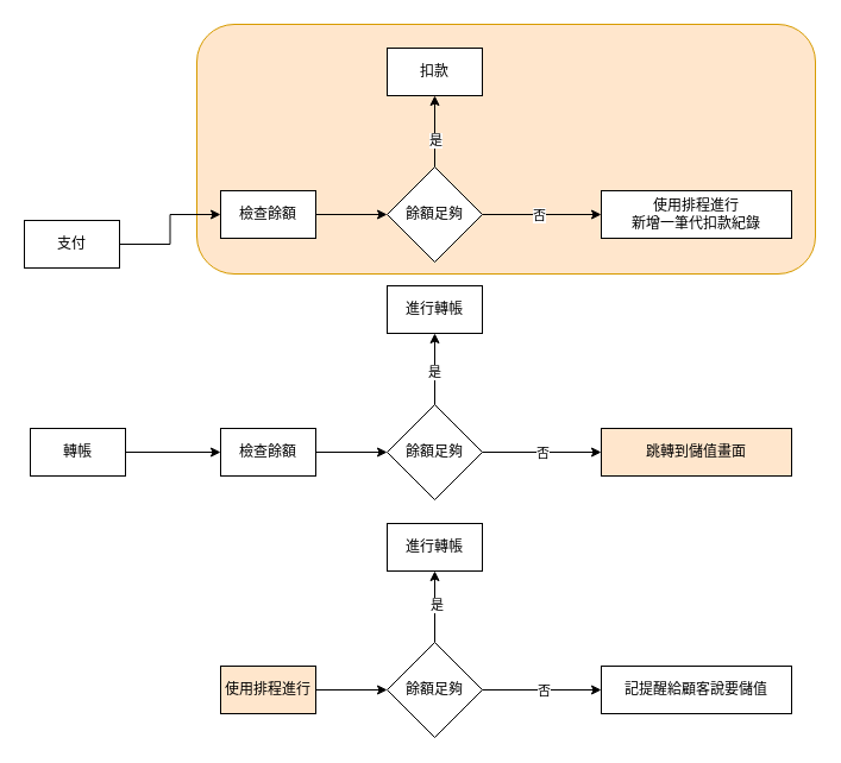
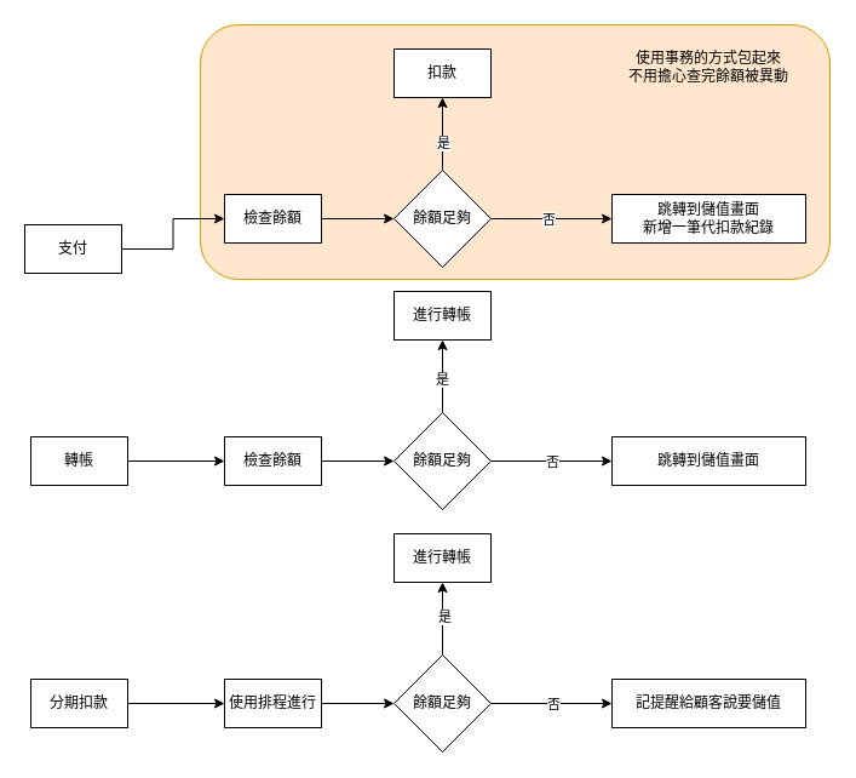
  <mxCell id="0" />
  <mxCell id="1" parent="0" />
  <mxCell id="2" value="" style="rounded=1;whiteSpace=wrap;html=1;fillColor=#ffe6cc;strokeColor=#d79b00;" vertex="1" parent="1"><mxGeometry x="165" y="20" width="520" height="210" as="geometry" /></mxCell>
  <mxCell id="3" value="" style="edgeStyle=orthogonalEdgeStyle;rounded=0;orthogonalLoop=1;jettySize=auto;html=1;" edge="1" parent="1" source="4" target="6"><mxGeometry relative="1" as="geometry" /></mxCell>
  <mxCell id="4" value="支付" style="rounded=0;whiteSpace=wrap;html=1;" vertex="1" parent="1"><mxGeometry x="20" y="185" width="80" height="40" as="geometry" /></mxCell>
  <mxCell id="5" value="" style="edgeStyle=orthogonalEdgeStyle;rounded=0;orthogonalLoop=1;jettySize=auto;html=1;" edge="1" parent="1" source="6" target="11"><mxGeometry relative="1" as="geometry" /></mxCell>
  <mxCell id="6" value="檢查餘額" style="rounded=0;whiteSpace=wrap;html=1;" vertex="1" parent="1"><mxGeometry x="185" y="160" width="80" height="40" as="geometry" /></mxCell>
  <mxCell id="7" value="" style="edgeStyle=orthogonalEdgeStyle;rounded=0;orthogonalLoop=1;jettySize=auto;html=1;" edge="1" parent="1" source="11" target="12"><mxGeometry relative="1" as="geometry" /></mxCell>
  <mxCell id="8" value="是" style="edgeLabel;html=1;align=center;verticalAlign=middle;resizable=0;points=[];" vertex="1" connectable="0" parent="7"><mxGeometry x="-0.236" relative="1" as="geometry"><mxPoint as="offset" /></mxGeometry></mxCell>
  <mxCell id="9" value="" style="edgeStyle=orthogonalEdgeStyle;rounded=0;orthogonalLoop=1;jettySize=auto;html=1;" edge="1" parent="1" source="11" target="13"><mxGeometry relative="1" as="geometry" /></mxCell>
  <mxCell id="10" value="否" style="edgeLabel;html=1;align=center;verticalAlign=middle;resizable=0;points=[];" vertex="1" connectable="0" parent="9"><mxGeometry x="-0.055" relative="1" as="geometry"><mxPoint as="offset" /></mxGeometry></mxCell>
  <mxCell id="11" value="餘額足夠" style="rhombus;whiteSpace=wrap;html=1;" vertex="1" parent="1"><mxGeometry x="325" y="140" width="80" height="80" as="geometry" /></mxCell>
  <mxCell id="12" value="扣款" style="rounded=0;whiteSpace=wrap;html=1;" vertex="1" parent="1"><mxGeometry x="325" y="40" width="80" height="40" as="geometry" /></mxCell>
- <mxCell id="13" value="使用排程進行&lt;div&gt;新增一筆代扣款紀錄&lt;/div&gt;" style="rounded=0;whiteSpace=wrap;html=1;" vertex="1" parent="1"><mxGeometry x="505" y="160" width="160" height="40" as="geometry" /></mxCell>
+ <mxCell id="13" value="跳轉到儲值畫面&lt;div&gt;新增一筆代扣款紀錄&lt;/div&gt;" style="rounded=0;whiteSpace=wrap;html=1;" vertex="1" parent="1"><mxGeometry x="505" y="160" width="160" height="40" as="geometry" /></mxCell>
  <mxCell id="14" value="" style="edgeStyle=orthogonalEdgeStyle;rounded=0;orthogonalLoop=1;jettySize=auto;html=1;" edge="1" parent="1" source="15" target="21"><mxGeometry relative="1" as="geometry" /></mxCell>
  <mxCell id="15" value="轉帳" style="rounded=0;whiteSpace=wrap;html=1;" vertex="1" parent="1"><mxGeometry x="25" y="360" width="80" height="40" as="geometry" /></mxCell>
+ <mxCell id="16" value="" style="edgeStyle=orthogonalEdgeStyle;rounded=0;orthogonalLoop=1;jettySize=auto;html=1;" edge="1" parent="1" source="17" target="19"><mxGeometry relative="1" as="geometry" /></mxCell>
+ <mxCell id="17" value="分期扣款" style="rounded=0;whiteSpace=wrap;html=1;" vertex="1" parent="1"><mxGeometry x="25" y="560" width="80" height="40" as="geometry" /></mxCell>
  <mxCell id="18" value="" style="edgeStyle=orthogonalEdgeStyle;rounded=0;orthogonalLoop=1;jettySize=auto;html=1;" edge="1" parent="1" source="19" target="33"><mxGeometry relative="1" as="geometry" /></mxCell>
- <mxCell id="19" value="使用排程進行" style="rounded=0;whiteSpace=wrap;html=1;fillColor=#ffe6cc;" vertex="1" parent="1"><mxGeometry x="185" y="560" width="80" height="40" as="geometry" /></mxCell>
+ <mxCell id="19" value="使用排程進行" style="rounded=0;whiteSpace=wrap;html=1;" vertex="1" parent="1"><mxGeometry x="185" y="560" width="80" height="40" as="geometry" /></mxCell>
  <mxCell id="20" value="" style="edgeStyle=orthogonalEdgeStyle;rounded=0;orthogonalLoop=1;jettySize=auto;html=1;" edge="1" parent="1" source="21" target="26"><mxGeometry relative="1" as="geometry" /></mxCell>
  <mxCell id="21" value="檢查餘額" style="rounded=0;whiteSpace=wrap;html=1;" vertex="1" parent="1"><mxGeometry x="185" y="360" width="80" height="40" as="geometry" /></mxCell>
  <mxCell id="22" value="" style="edgeStyle=orthogonalEdgeStyle;rounded=0;orthogonalLoop=1;jettySize=auto;html=1;" edge="1" parent="1" source="26" target="27"><mxGeometry relative="1" as="geometry" /></mxCell>
  <mxCell id="23" value="是" style="edgeLabel;html=1;align=center;verticalAlign=middle;resizable=0;points=[];" vertex="1" connectable="0" parent="22"><mxGeometry x="-0.051" y="1" relative="1" as="geometry"><mxPoint as="offset" /></mxGeometry></mxCell>
  <mxCell id="24" value="" style="edgeStyle=orthogonalEdgeStyle;rounded=0;orthogonalLoop=1;jettySize=auto;html=1;" edge="1" parent="1" source="26" target="28"><mxGeometry relative="1" as="geometry" /></mxCell>
  <mxCell id="25" value="否" style="edgeLabel;html=1;align=center;verticalAlign=middle;resizable=0;points=[];" vertex="1" connectable="0" parent="24"><mxGeometry x="-0.008" relative="1" as="geometry"><mxPoint as="offset" /></mxGeometry></mxCell>
  <mxCell id="26" value="餘額足夠" style="rhombus;whiteSpace=wrap;html=1;" vertex="1" parent="1"><mxGeometry x="325" y="340" width="80" height="80" as="geometry" /></mxCell>
  <mxCell id="27" value="進行轉帳" style="rounded=0;whiteSpace=wrap;html=1;" vertex="1" parent="1"><mxGeometry x="325" y="240" width="80" height="40" as="geometry" /></mxCell>
- <mxCell id="28" value="跳轉到儲值畫面" style="rounded=0;whiteSpace=wrap;html=1;fillColor=#ffe6cc;" vertex="1" parent="1"><mxGeometry x="505" y="360" width="160" height="40" as="geometry" /></mxCell>
+ <mxCell id="28" value="跳轉到儲值畫面" style="rounded=0;whiteSpace=wrap;html=1;" vertex="1" parent="1"><mxGeometry x="505" y="360" width="160" height="40" as="geometry" /></mxCell>
  <mxCell id="29" value="" style="edgeStyle=orthogonalEdgeStyle;rounded=0;orthogonalLoop=1;jettySize=auto;html=1;" edge="1" parent="1" source="33" target="34"><mxGeometry relative="1" as="geometry" /></mxCell>
  <mxCell id="30" value="是" style="edgeLabel;html=1;align=center;verticalAlign=middle;resizable=0;points=[];" vertex="1" connectable="0" parent="29"><mxGeometry x="0.064" y="-1" relative="1" as="geometry"><mxPoint as="offset" /></mxGeometry></mxCell>
  <mxCell id="31" value="" style="edgeStyle=orthogonalEdgeStyle;rounded=0;orthogonalLoop=1;jettySize=auto;html=1;" edge="1" parent="1" source="33" target="35"><mxGeometry relative="1" as="geometry" /></mxCell>
  <mxCell id="32" value="否" style="edgeLabel;html=1;align=center;verticalAlign=middle;resizable=0;points=[];" vertex="1" connectable="0" parent="31"><mxGeometry x="0.01" relative="1" as="geometry"><mxPoint as="offset" /></mxGeometry></mxCell>
  <mxCell id="33" value="餘額足夠" style="rhombus;whiteSpace=wrap;html=1;" vertex="1" parent="1"><mxGeometry x="325" y="540" width="80" height="80" as="geometry" /></mxCell>
  <mxCell id="34" value="進行轉帳" style="rounded=0;whiteSpace=wrap;html=1;" vertex="1" parent="1"><mxGeometry x="325" y="440" width="80" height="40" as="geometry" /></mxCell>
  <mxCell id="35" value="記提醒給顧客說要儲值" style="rounded=0;whiteSpace=wrap;html=1;" vertex="1" parent="1"><mxGeometry x="505" y="560" width="160" height="40" as="geometry" /></mxCell>
+ <mxCell id="36" value="使用事務的方式包起來&lt;div&gt;不用擔心查完餘額被異動&lt;/div&gt;" style="text;html=1;align=center;verticalAlign=middle;whiteSpace=wrap;rounded=0;" vertex="1" parent="1"><mxGeometry x="510" y="40" width="150" height="30" as="geometry" /></mxCell>
